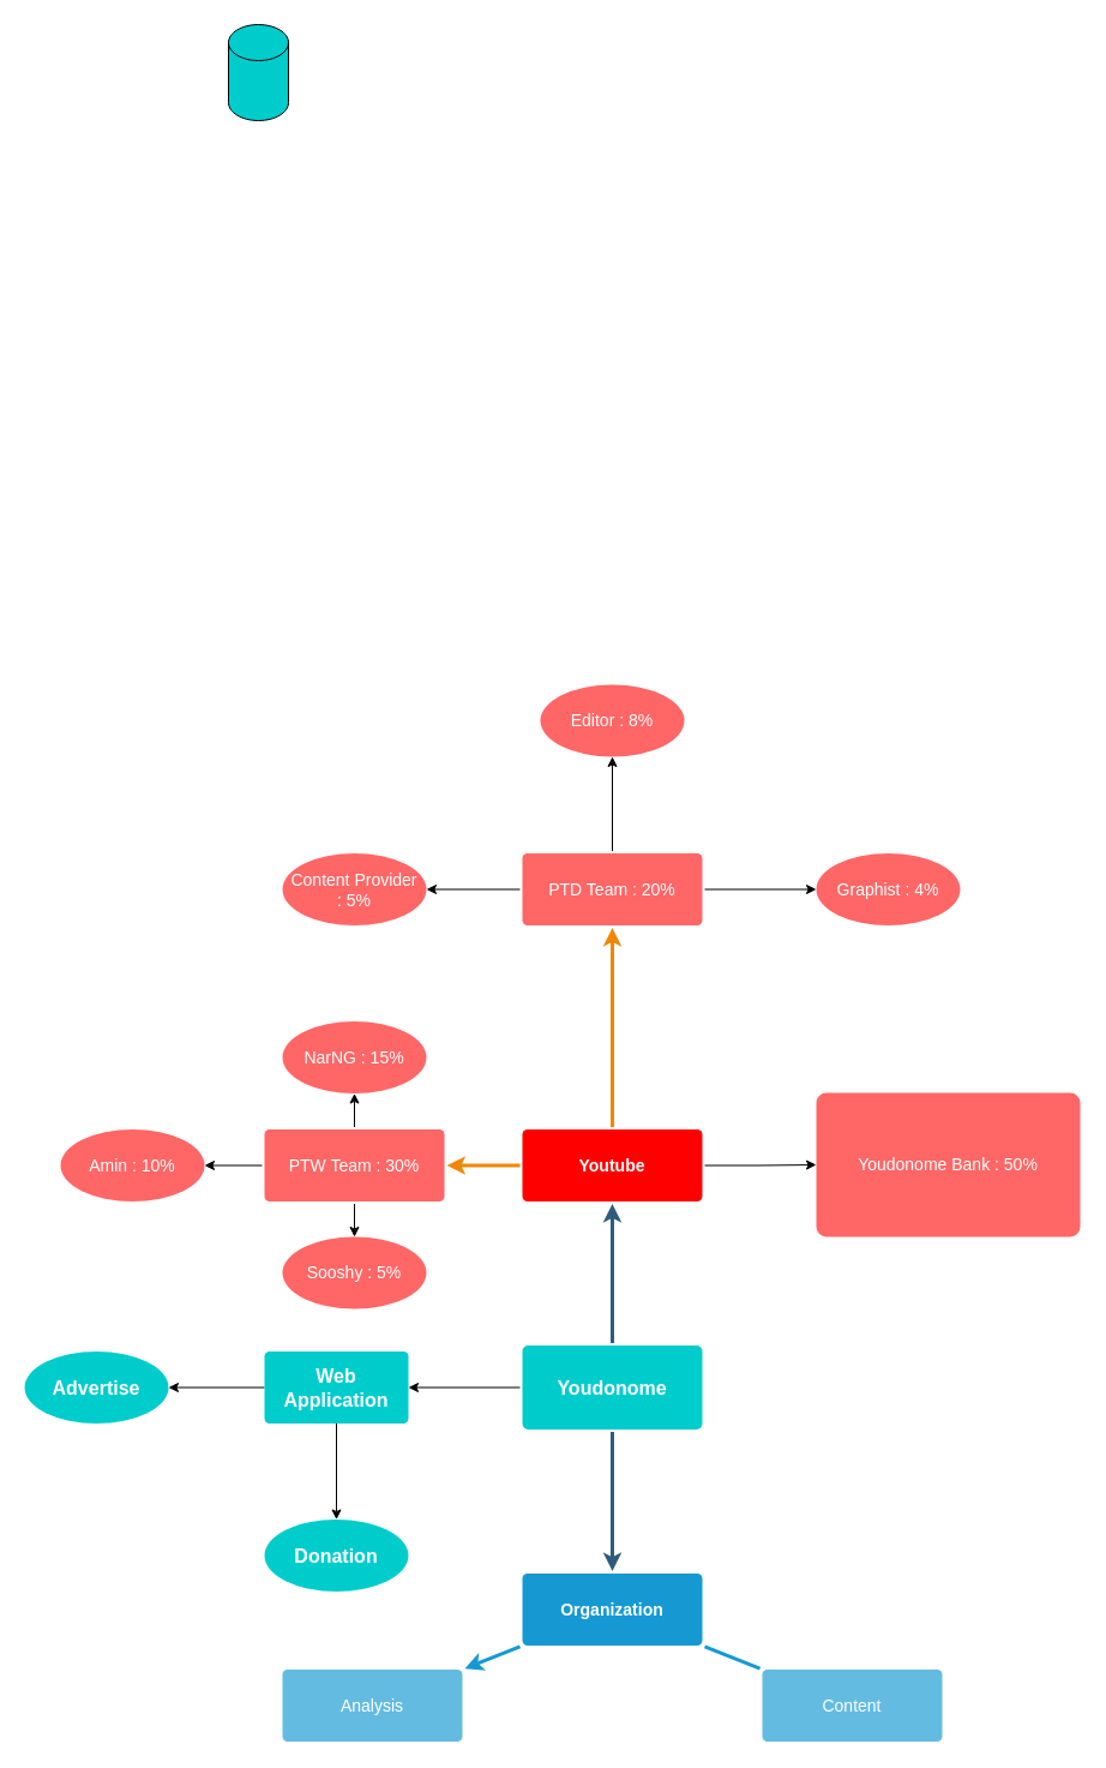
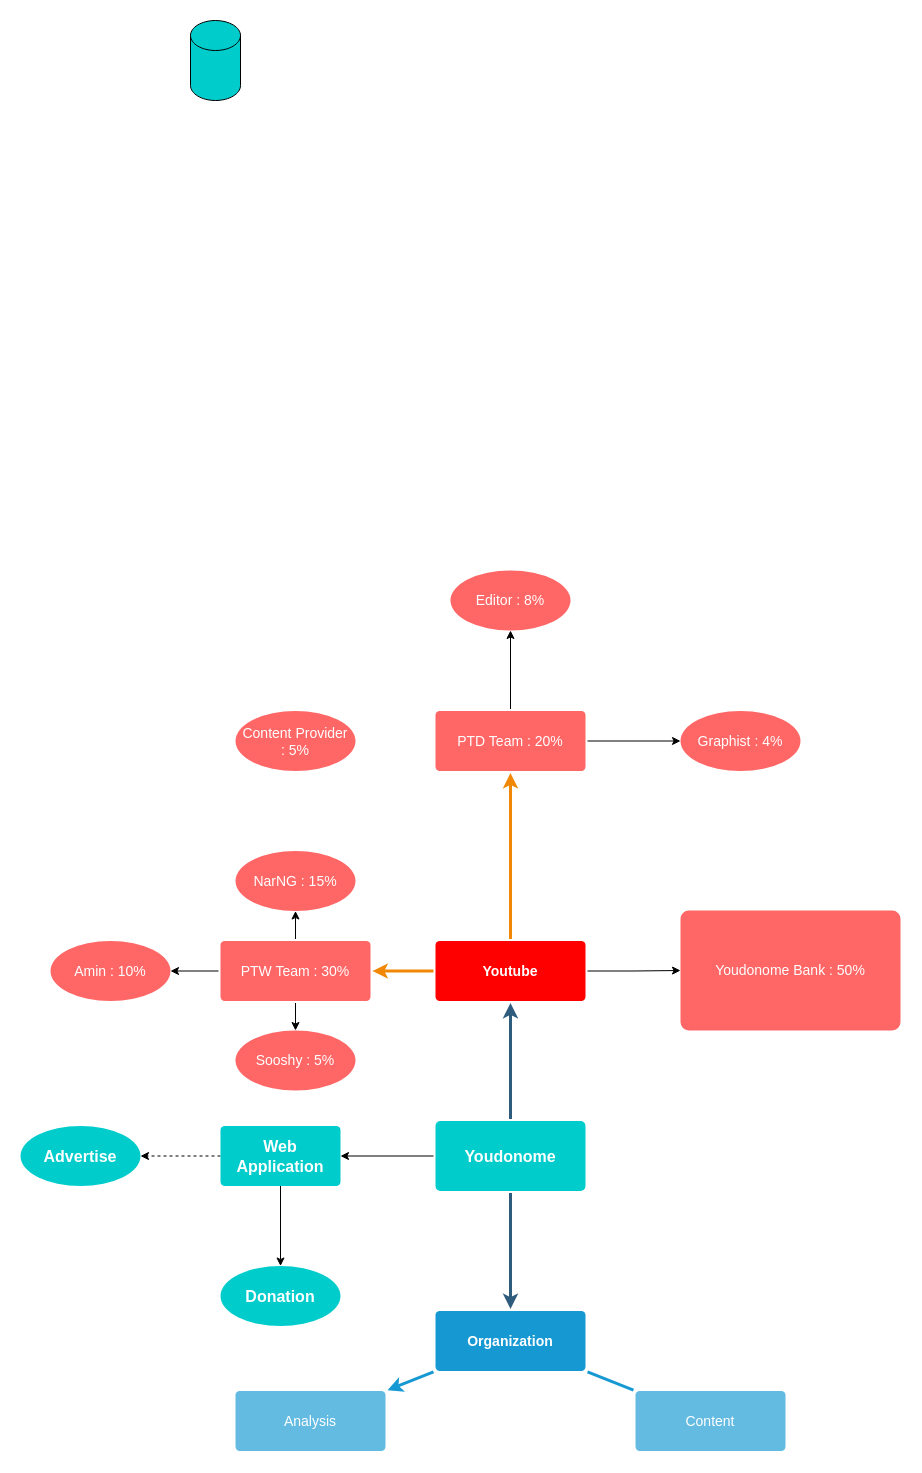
  <mxCell id="0" />
  <mxCell id="1" parent="0" />
  <mxCell id="2" value="" style="edgeStyle=none;rounded=0;jumpStyle=none;html=1;shadow=0;labelBackgroundColor=none;startArrow=none;startFill=0;endArrow=classic;endFill=1;jettySize=auto;orthogonalLoop=1;strokeColor=#2F5B7C;strokeWidth=3;fontFamily=Helvetica;fontSize=16;fontColor=#23445D;spacing=5;" parent="1" source="5" target="12" edge="1"><mxGeometry relative="1" as="geometry" /></mxCell>
  <mxCell id="3" value="" style="edgeStyle=none;rounded=0;jumpStyle=none;html=1;shadow=0;labelBackgroundColor=none;startArrow=none;startFill=0;endArrow=classic;endFill=1;jettySize=auto;orthogonalLoop=1;strokeColor=#2F5B7C;strokeWidth=3;fontFamily=Helvetica;fontSize=16;fontColor=#23445D;spacing=5;" parent="1" source="5" target="8" edge="1"><mxGeometry relative="1" as="geometry" /></mxCell>
  <mxCell id="4" value="" style="edgeStyle=orthogonalEdgeStyle;rounded=0;orthogonalLoop=1;jettySize=auto;html=1;" edge="1" parent="1" source="5" target="32"><mxGeometry relative="1" as="geometry" /></mxCell>
  <mxCell id="5" value="Youdonome&lt;br&gt;" style="rounded=1;whiteSpace=wrap;html=1;shadow=0;labelBackgroundColor=none;strokeColor=none;strokeWidth=3;fillColor=#00CCCC;fontFamily=Helvetica;fontSize=16;fontColor=#FFFFFF;align=center;fontStyle=1;spacing=5;arcSize=7;perimeterSpacing=2;" parent="1" vertex="1"><mxGeometry x="435" y="1120.5" width="150" height="70" as="geometry" /></mxCell>
  <mxCell id="6" value="" style="edgeStyle=none;rounded=0;jumpStyle=none;html=1;shadow=0;labelBackgroundColor=none;startArrow=none;startFill=0;endArrow=classic;endFill=1;jettySize=auto;orthogonalLoop=1;strokeColor=#1699D3;strokeWidth=3;fontFamily=Helvetica;fontSize=14;fontColor=#FFFFFF;spacing=5;" parent="1" source="8" target="10" edge="1"><mxGeometry relative="1" as="geometry" /></mxCell>
  <mxCell id="7" value="" style="edgeStyle=none;rounded=0;jumpStyle=none;html=1;shadow=0;labelBackgroundColor=none;startArrow=none;startFill=0;endArrow=none;endFill=1;jettySize=auto;orthogonalLoop=1;strokeColor=#1699D3;strokeWidth=3;fontFamily=Helvetica;fontSize=14;fontColor=#FFFFFF;spacing=5;" parent="1" source="8" target="9" edge="1"><mxGeometry relative="1" as="geometry" /></mxCell>
  <mxCell id="8" value="Organization" style="rounded=1;whiteSpace=wrap;html=1;shadow=0;labelBackgroundColor=none;strokeColor=none;strokeWidth=3;fillColor=#1699d3;fontFamily=Helvetica;fontSize=14;fontColor=#FFFFFF;align=center;spacing=5;fontStyle=1;arcSize=7;perimeterSpacing=2;" parent="1" vertex="1"><mxGeometry x="435" y="1310.5" width="150" height="60" as="geometry" /></mxCell>
  <mxCell id="9" value="Content" style="rounded=1;whiteSpace=wrap;html=1;shadow=0;labelBackgroundColor=none;strokeColor=none;strokeWidth=3;fillColor=#64bbe2;fontFamily=Helvetica;fontSize=14;fontColor=#FFFFFF;align=center;spacing=5;arcSize=7;perimeterSpacing=2;" parent="1" vertex="1"><mxGeometry x="635" y="1390.5" width="150" height="60" as="geometry" /></mxCell>
  <mxCell id="10" value="Analysis" style="rounded=1;whiteSpace=wrap;html=1;shadow=0;labelBackgroundColor=none;strokeColor=none;strokeWidth=3;fillColor=#64bbe2;fontFamily=Helvetica;fontSize=14;fontColor=#FFFFFF;align=center;spacing=5;arcSize=7;perimeterSpacing=2;" parent="1" vertex="1"><mxGeometry x="235" y="1390.5" width="150" height="60" as="geometry" /></mxCell>
  <mxCell id="11" value="" style="edgeStyle=orthogonalEdgeStyle;rounded=0;orthogonalLoop=1;jettySize=auto;html=1;" edge="1" parent="1" source="12" target="26"><mxGeometry relative="1" as="geometry" /></mxCell>
  <mxCell id="12" value="Youtube" style="rounded=1;whiteSpace=wrap;html=1;shadow=0;labelBackgroundColor=none;strokeColor=none;strokeWidth=3;fillColor=#FF0000;fontFamily=Helvetica;fontSize=14;fontColor=#FFFFFF;align=center;spacing=5;fontStyle=1;arcSize=7;perimeterSpacing=2;" parent="1" vertex="1"><mxGeometry x="435" y="940.5" width="150" height="60" as="geometry" /></mxCell>
  <mxCell id="13" value="" style="edgeStyle=orthogonalEdgeStyle;rounded=0;orthogonalLoop=1;jettySize=auto;html=1;" edge="1" parent="1" source="16" target="27"><mxGeometry relative="1" as="geometry" /></mxCell>
- <mxCell id="14" value="" style="edgeStyle=orthogonalEdgeStyle;rounded=0;orthogonalLoop=1;jettySize=auto;html=1;" edge="1" parent="1" source="16" target="28"><mxGeometry relative="1" as="geometry" /></mxCell>
  <mxCell id="15" value="" style="edgeStyle=orthogonalEdgeStyle;rounded=0;orthogonalLoop=1;jettySize=auto;html=1;" edge="1" parent="1" source="16" target="29"><mxGeometry relative="1" as="geometry" /></mxCell>
  <mxCell id="16" value="PTD Team : 20%" style="rounded=1;whiteSpace=wrap;html=1;shadow=0;labelBackgroundColor=none;strokeColor=none;strokeWidth=3;fillColor=#FF6666;fontFamily=Helvetica;fontSize=14;fontColor=#FFFFFF;align=center;spacing=5;arcSize=7;perimeterSpacing=2;" parent="1" vertex="1"><mxGeometry x="435" y="710.5" width="150" height="60" as="geometry" /></mxCell>
  <mxCell id="17" value="" style="edgeStyle=none;rounded=0;jumpStyle=none;html=1;shadow=0;labelBackgroundColor=none;startArrow=none;startFill=0;endArrow=classic;endFill=1;jettySize=auto;orthogonalLoop=1;strokeColor=#F08705;strokeWidth=3;fontFamily=Helvetica;fontSize=14;fontColor=#FFFFFF;spacing=5;" parent="1" source="12" target="16" edge="1"><mxGeometry relative="1" as="geometry" /></mxCell>
  <mxCell id="18" value="" style="edgeStyle=orthogonalEdgeStyle;rounded=0;orthogonalLoop=1;jettySize=auto;html=1;" edge="1" parent="1" source="21" target="23"><mxGeometry relative="1" as="geometry" /></mxCell>
  <mxCell id="19" value="" style="edgeStyle=orthogonalEdgeStyle;rounded=0;orthogonalLoop=1;jettySize=auto;html=1;" edge="1" parent="1" source="21" target="24"><mxGeometry relative="1" as="geometry" /></mxCell>
  <mxCell id="20" value="" style="edgeStyle=orthogonalEdgeStyle;rounded=0;orthogonalLoop=1;jettySize=auto;html=1;" edge="1" parent="1" source="21" target="25"><mxGeometry relative="1" as="geometry" /></mxCell>
  <mxCell id="21" value="PTW Team : 30%" style="rounded=1;whiteSpace=wrap;html=1;shadow=0;labelBackgroundColor=none;strokeColor=none;strokeWidth=3;fillColor=#FF6666;fontFamily=Helvetica;fontSize=14;fontColor=#FFFFFF;align=center;spacing=5;arcSize=7;perimeterSpacing=2;" parent="1" vertex="1"><mxGeometry x="220" y="940.5" width="150" height="60" as="geometry" /></mxCell>
  <mxCell id="22" value="" style="edgeStyle=none;rounded=0;jumpStyle=none;html=1;shadow=0;labelBackgroundColor=none;startArrow=none;startFill=0;endArrow=classic;endFill=1;jettySize=auto;orthogonalLoop=1;strokeColor=#F08705;strokeWidth=3;fontFamily=Helvetica;fontSize=14;fontColor=#FFFFFF;spacing=5;" parent="1" source="12" target="21" edge="1"><mxGeometry relative="1" as="geometry" /></mxCell>
  <mxCell id="23" value="NarNG : 15%" style="ellipse;whiteSpace=wrap;html=1;fontSize=14;fillColor=#FF6666;strokeColor=none;fontColor=#FFFFFF;rounded=1;shadow=0;labelBackgroundColor=none;strokeWidth=3;spacing=5;arcSize=7;" vertex="1" parent="1"><mxGeometry x="235" y="850.5" width="120" height="60" as="geometry" /></mxCell>
  <mxCell id="24" value="Amin : 10%" style="ellipse;whiteSpace=wrap;html=1;fontSize=14;fillColor=#FF6666;strokeColor=none;fontColor=#FFFFFF;rounded=1;shadow=0;labelBackgroundColor=none;strokeWidth=3;spacing=5;arcSize=7;" vertex="1" parent="1"><mxGeometry x="50" y="940.5" width="120" height="60" as="geometry" /></mxCell>
  <mxCell id="25" value="Sooshy : 5%" style="ellipse;whiteSpace=wrap;html=1;fontSize=14;fillColor=#FF6666;strokeColor=none;fontColor=#FFFFFF;rounded=1;shadow=0;labelBackgroundColor=none;strokeWidth=3;spacing=5;arcSize=7;" vertex="1" parent="1"><mxGeometry x="235" y="1030" width="120" height="60" as="geometry" /></mxCell>
  <mxCell id="26" value="&lt;span style=&quot;font-weight: normal;&quot;&gt;Youdonome Bank : 50%&lt;/span&gt;" style="whiteSpace=wrap;html=1;fontSize=14;fillColor=#FF6666;strokeColor=none;fontColor=#FFFFFF;rounded=1;shadow=0;labelBackgroundColor=none;strokeWidth=3;spacing=5;fontStyle=1;arcSize=7;" vertex="1" parent="1"><mxGeometry x="680" y="910" width="220" height="120" as="geometry" /></mxCell>
  <mxCell id="27" value="Editor : 8%" style="ellipse;whiteSpace=wrap;html=1;fontSize=14;fillColor=#FF6666;strokeColor=none;fontColor=#FFFFFF;rounded=1;shadow=0;labelBackgroundColor=none;strokeWidth=3;spacing=5;arcSize=7;" vertex="1" parent="1"><mxGeometry x="450" y="570" width="120" height="60" as="geometry" /></mxCell>
  <mxCell id="28" value="Content Provider : 5%" style="ellipse;whiteSpace=wrap;html=1;fontSize=14;fillColor=#FF6666;strokeColor=none;fontColor=#FFFFFF;rounded=1;shadow=0;labelBackgroundColor=none;strokeWidth=3;spacing=5;arcSize=7;" vertex="1" parent="1"><mxGeometry x="235" y="710.5" width="120" height="60" as="geometry" /></mxCell>
  <mxCell id="29" value="Graphist : 4%" style="ellipse;whiteSpace=wrap;html=1;fontSize=14;fillColor=#FF6666;strokeColor=none;fontColor=#FFFFFF;rounded=1;shadow=0;labelBackgroundColor=none;strokeWidth=3;spacing=5;arcSize=7;" vertex="1" parent="1"><mxGeometry x="680" y="710.5" width="120" height="60" as="geometry" /></mxCell>
- <mxCell id="30" value="" style="edgeStyle=orthogonalEdgeStyle;rounded=0;orthogonalLoop=1;jettySize=auto;html=1;" edge="1" parent="1" source="32" target="33"><mxGeometry relative="1" as="geometry" /></mxCell>
+ <mxCell id="30" value="" style="edgeStyle=orthogonalEdgeStyle;rounded=0;orthogonalLoop=1;jettySize=auto;html=1;dashed=1;" edge="1" parent="1" source="32" target="33"><mxGeometry relative="1" as="geometry" /></mxCell>
  <mxCell id="31" value="" style="edgeStyle=orthogonalEdgeStyle;rounded=0;orthogonalLoop=1;jettySize=auto;html=1;" edge="1" parent="1" source="32" target="34"><mxGeometry relative="1" as="geometry" /></mxCell>
  <mxCell id="32" value="Web Application" style="whiteSpace=wrap;html=1;fontSize=16;fillColor=#00CCCC;strokeColor=none;fontColor=#FFFFFF;rounded=1;shadow=0;labelBackgroundColor=none;strokeWidth=3;fontStyle=1;spacing=5;arcSize=7;" vertex="1" parent="1"><mxGeometry x="220" y="1125.5" width="120" height="60" as="geometry" /></mxCell>
  <mxCell id="33" value="Advertise" style="ellipse;whiteSpace=wrap;html=1;fontSize=16;fillColor=#00CCCC;strokeColor=none;fontColor=#FFFFFF;rounded=1;shadow=0;labelBackgroundColor=none;strokeWidth=3;fontStyle=1;spacing=5;arcSize=7;" vertex="1" parent="1"><mxGeometry x="20" y="1125.5" width="120" height="60" as="geometry" /></mxCell>
  <mxCell id="34" value="Donation" style="ellipse;whiteSpace=wrap;html=1;fontSize=16;fillColor=#00CCCC;strokeColor=none;fontColor=#FFFFFF;rounded=1;shadow=0;labelBackgroundColor=none;strokeWidth=3;fontStyle=1;spacing=5;arcSize=7;" vertex="1" parent="1"><mxGeometry x="220" y="1265.5" width="120" height="60" as="geometry" /></mxCell>
  <mxCell id="35" value="" style="shape=cylinder3;whiteSpace=wrap;html=1;boundedLbl=1;backgroundOutline=1;size=15;fillColor=#00CCCC;" vertex="1" parent="1"><mxGeometry x="190" y="20" width="50" height="80" as="geometry" /></mxCell>
